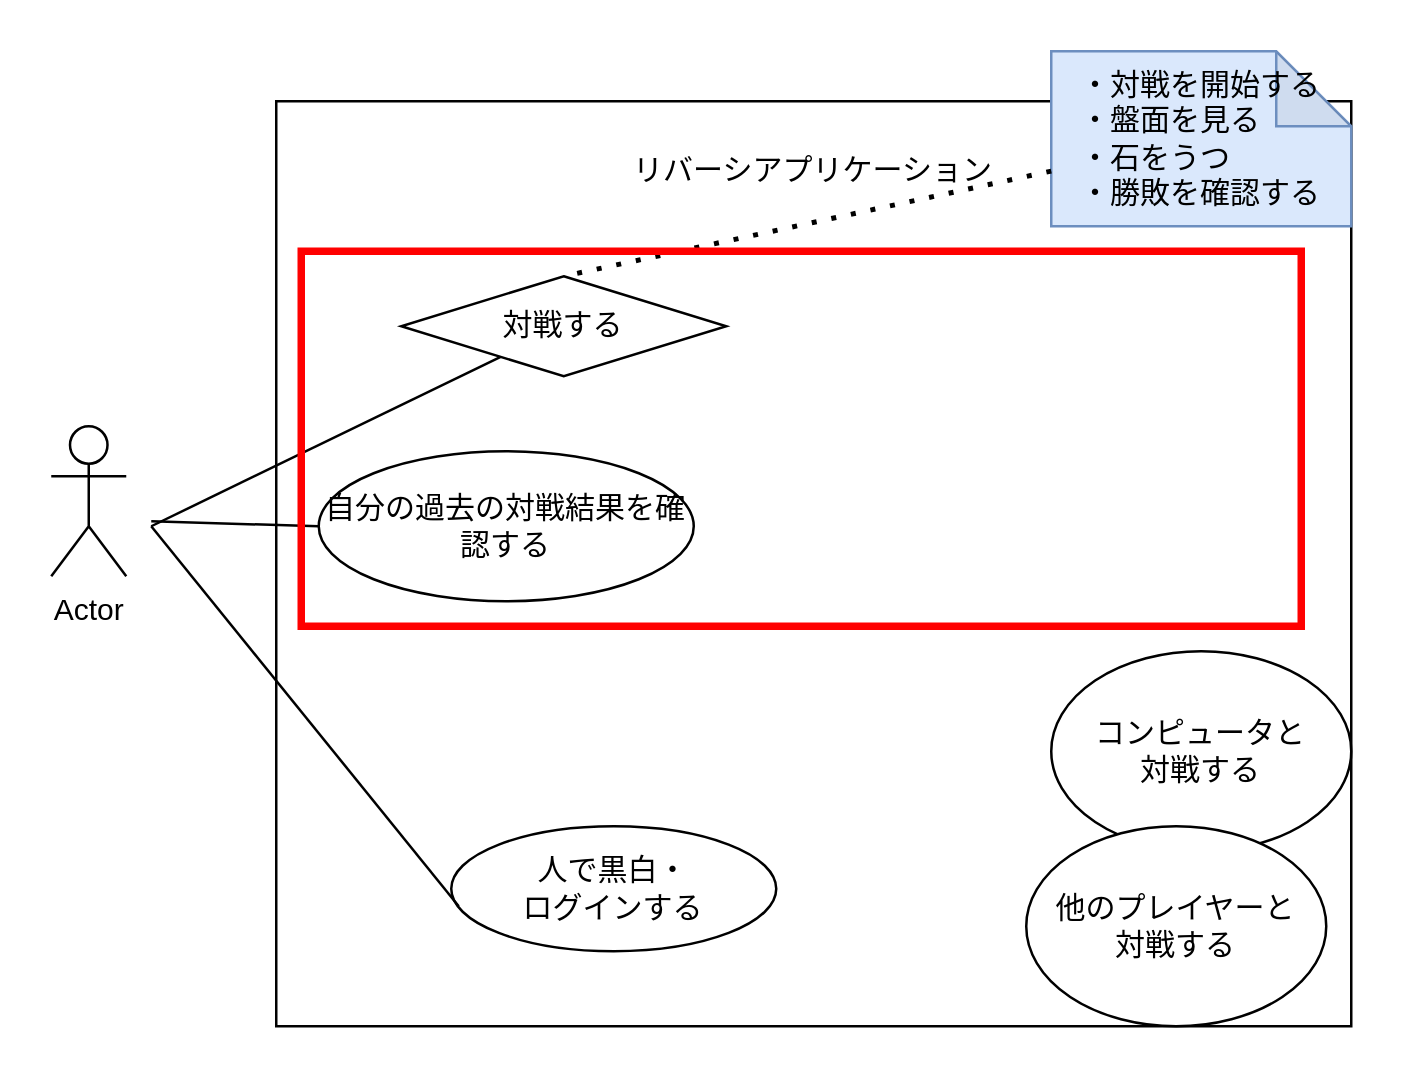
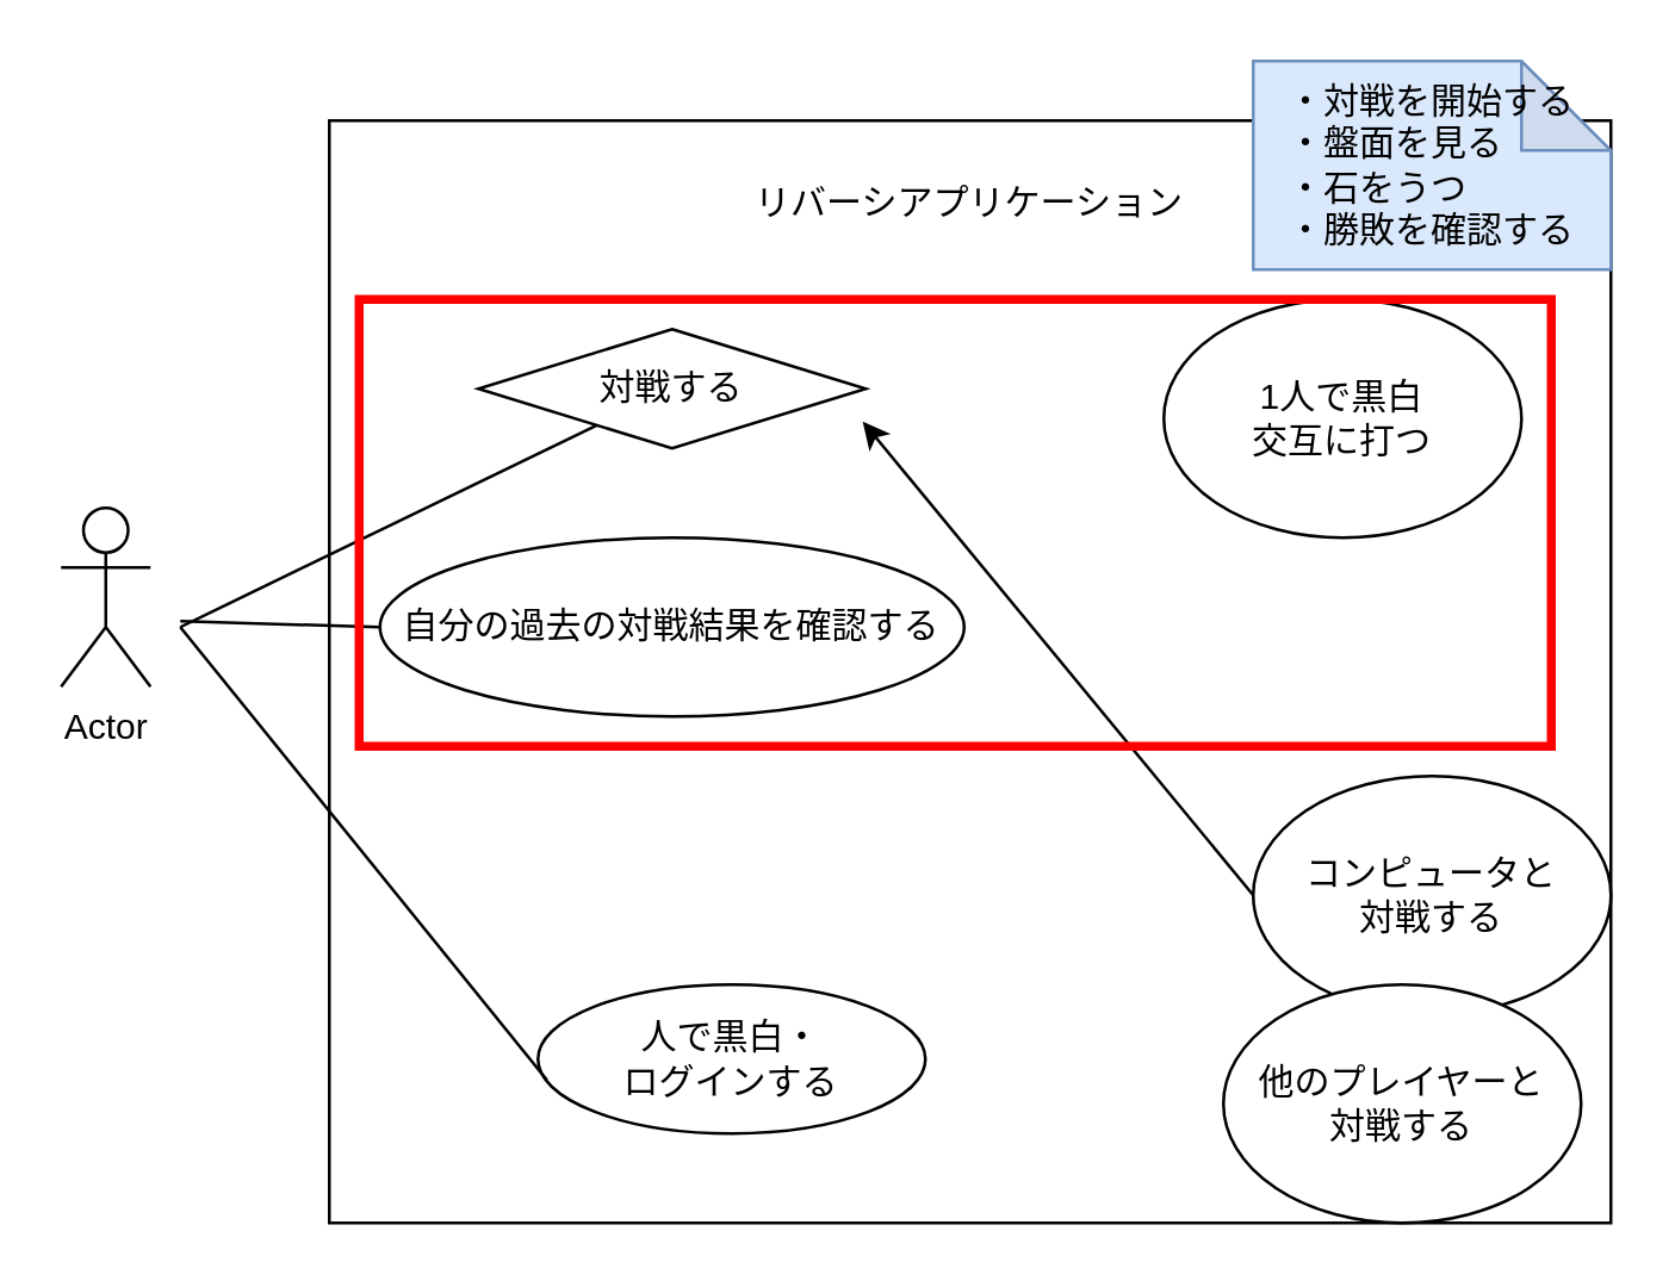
  <mxCell id="0" />
  <mxCell id="1" parent="0" />
  <mxCell id="2" value="&lt;p style=&quot;line-height: 120%;&quot;&gt;&lt;/p&gt;&lt;div style=&quot;line-height: 160%;&quot;&gt;&lt;span style=&quot;background-color: initial;&quot;&gt;リバーシアプリケーション&lt;/span&gt;&lt;br&gt;&lt;/div&gt;&lt;p&gt;&lt;/p&gt;" style="rounded=0;whiteSpace=wrap;html=1;align=center;verticalAlign=top;" vertex="1" parent="1"><mxGeometry x="110" y="40" width="430" height="370" as="geometry" /></mxCell>
  <mxCell id="3" value="Actor" style="shape=umlActor;verticalLabelPosition=bottom;verticalAlign=top;html=1;outlineConnect=0;" vertex="1" parent="1"><mxGeometry x="20" y="170" width="30" height="60" as="geometry" /></mxCell>
  <mxCell id="4" style="edgeStyle=none;html=1;endArrow=none;endFill=0;" edge="1" parent="1" source="5"><mxGeometry relative="1" as="geometry"><mxPoint x="60" y="210" as="targetPoint" /></mxGeometry></mxCell>
  <mxCell id="5" value="対戦する" style="rhombus;whiteSpace=wrap;html=1;" vertex="1" parent="1"><mxGeometry x="160" y="110" width="130" height="40" as="geometry" /></mxCell>
  <mxCell id="6" value="・対戦を開始する&lt;br&gt;&lt;div style=&quot;text-align: left;&quot;&gt;&lt;span style=&quot;background-color: initial;&quot;&gt;・盤面を見る&lt;/span&gt;&lt;/div&gt;&lt;div style=&quot;text-align: left;&quot;&gt;&lt;span style=&quot;background-color: initial;&quot;&gt;・石をうつ&lt;/span&gt;&lt;/div&gt;・勝敗を確認する" style="shape=note;whiteSpace=wrap;html=1;backgroundOutline=1;darkOpacity=0.05;fillColor=#dae8fc;strokeColor=#6c8ebf;" vertex="1" parent="1"><mxGeometry x="420" y="20" width="120" height="70" as="geometry" /></mxCell>
- <mxCell id="7" value="" style="endArrow=none;dashed=1;html=1;dashPattern=1 3;strokeWidth=2;entryX=0.5;entryY=0;entryDx=0;entryDy=0;" edge="1" parent="1" source="6" target="5"><mxGeometry width="50" height="50" relative="1" as="geometry"><mxPoint x="180" y="220" as="sourcePoint" /><mxPoint x="230" y="170" as="targetPoint" /></mxGeometry></mxCell>
- <mxCell id="8" value="自分の過去の対戦結果を確認する" style="ellipse;whiteSpace=wrap;html=1;" vertex="1" parent="1"><mxGeometry x="127" y="180" width="150" height="60" as="geometry" /></mxCell>
+ <mxCell id="8" value="自分の過去の対戦結果を確認する" style="ellipse;whiteSpace=wrap;html=1;" vertex="1" parent="1"><mxGeometry x="127" y="180" width="196" height="60" as="geometry" /></mxCell>
  <mxCell id="9" value="人で黒白・&lt;br&gt;ログインする" style="ellipse;whiteSpace=wrap;html=1;" vertex="1" parent="1"><mxGeometry x="180" y="330" width="130" height="50" as="geometry" /></mxCell>
+ <mxCell id="10" value="1人で黒白&lt;br&gt;交互に打つ" style="ellipse;whiteSpace=wrap;html=1;" vertex="1" parent="1"><mxGeometry x="390" y="100" width="120" height="80" as="geometry" /></mxCell>
  <mxCell id="11" value="コンピュータと&lt;br&gt;対戦する" style="ellipse;whiteSpace=wrap;html=1;" vertex="1" parent="1"><mxGeometry x="420" y="260" width="120" height="80" as="geometry" /></mxCell>
  <mxCell id="12" value="他のプレイヤーと&lt;br&gt;対戦する" style="ellipse;whiteSpace=wrap;html=1;" vertex="1" parent="1"><mxGeometry x="410" y="330" width="120" height="80" as="geometry" /></mxCell>
+ <mxCell id="13" value="" style="endArrow=classic;html=1;exitX=0;exitY=0.5;exitDx=0;exitDy=0;entryX=0.992;entryY=0.775;entryDx=0;entryDy=0;entryPerimeter=0;" edge="1" parent="1" source="11" target="5"><mxGeometry width="50" height="50" relative="1" as="geometry"><mxPoint x="400" y="200" as="sourcePoint" /><mxPoint x="280" y="200" as="targetPoint" /></mxGeometry></mxCell>
  <mxCell id="14" style="edgeStyle=none;html=1;endArrow=none;endFill=0;exitX=0;exitY=0.5;exitDx=0;exitDy=0;" edge="1" parent="1" source="8"><mxGeometry relative="1" as="geometry"><mxPoint x="60" y="208" as="targetPoint" /><mxPoint x="155.687" y="208.181" as="sourcePoint" /></mxGeometry></mxCell>
  <mxCell id="15" style="edgeStyle=none;html=1;endArrow=none;endFill=0;exitX=0.023;exitY=0.64;exitDx=0;exitDy=0;exitPerimeter=0;" edge="1" parent="1" source="9"><mxGeometry relative="1" as="geometry"><mxPoint x="60" y="210" as="targetPoint" /><mxPoint x="127" y="300" as="sourcePoint" /></mxGeometry></mxCell>
  <mxCell id="16" value="" style="rounded=0;whiteSpace=wrap;html=1;fillColor=none;strokeColor=#FF0000;strokeWidth=3;" vertex="1" parent="1"><mxGeometry x="120" y="100" width="400" height="150" as="geometry" /></mxCell>
